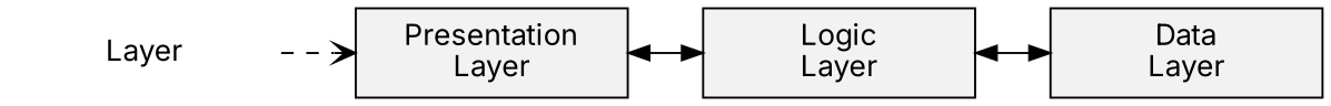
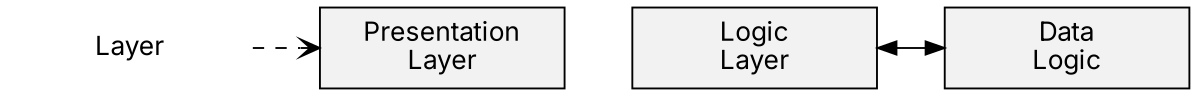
  digraph {
    fontname=Inter
    rankdir=LR
    node [fillcolor=grey95 fontname=Inter shape=box style=filled]
    edge [fontname=Inter dir=both]
    n1 [height=0.6 label=Layer shape=none style=empty width=1.8]
    n2 [height=0.6 label="Presentation\nLayer" width=1.8]
    n3 [height=0.6 label="Logic\nLayer" width=1.8]
-   n4 [height=0.6 label="Data\nLayer" width=1.8]
+   n4 [height=0.6 label="Data\nLogic" width=1.8]
    n1 -> n2 [arrowhead=open style=dashed dir=""]
-   n2 -> n3
    n3 -> n4
  }
